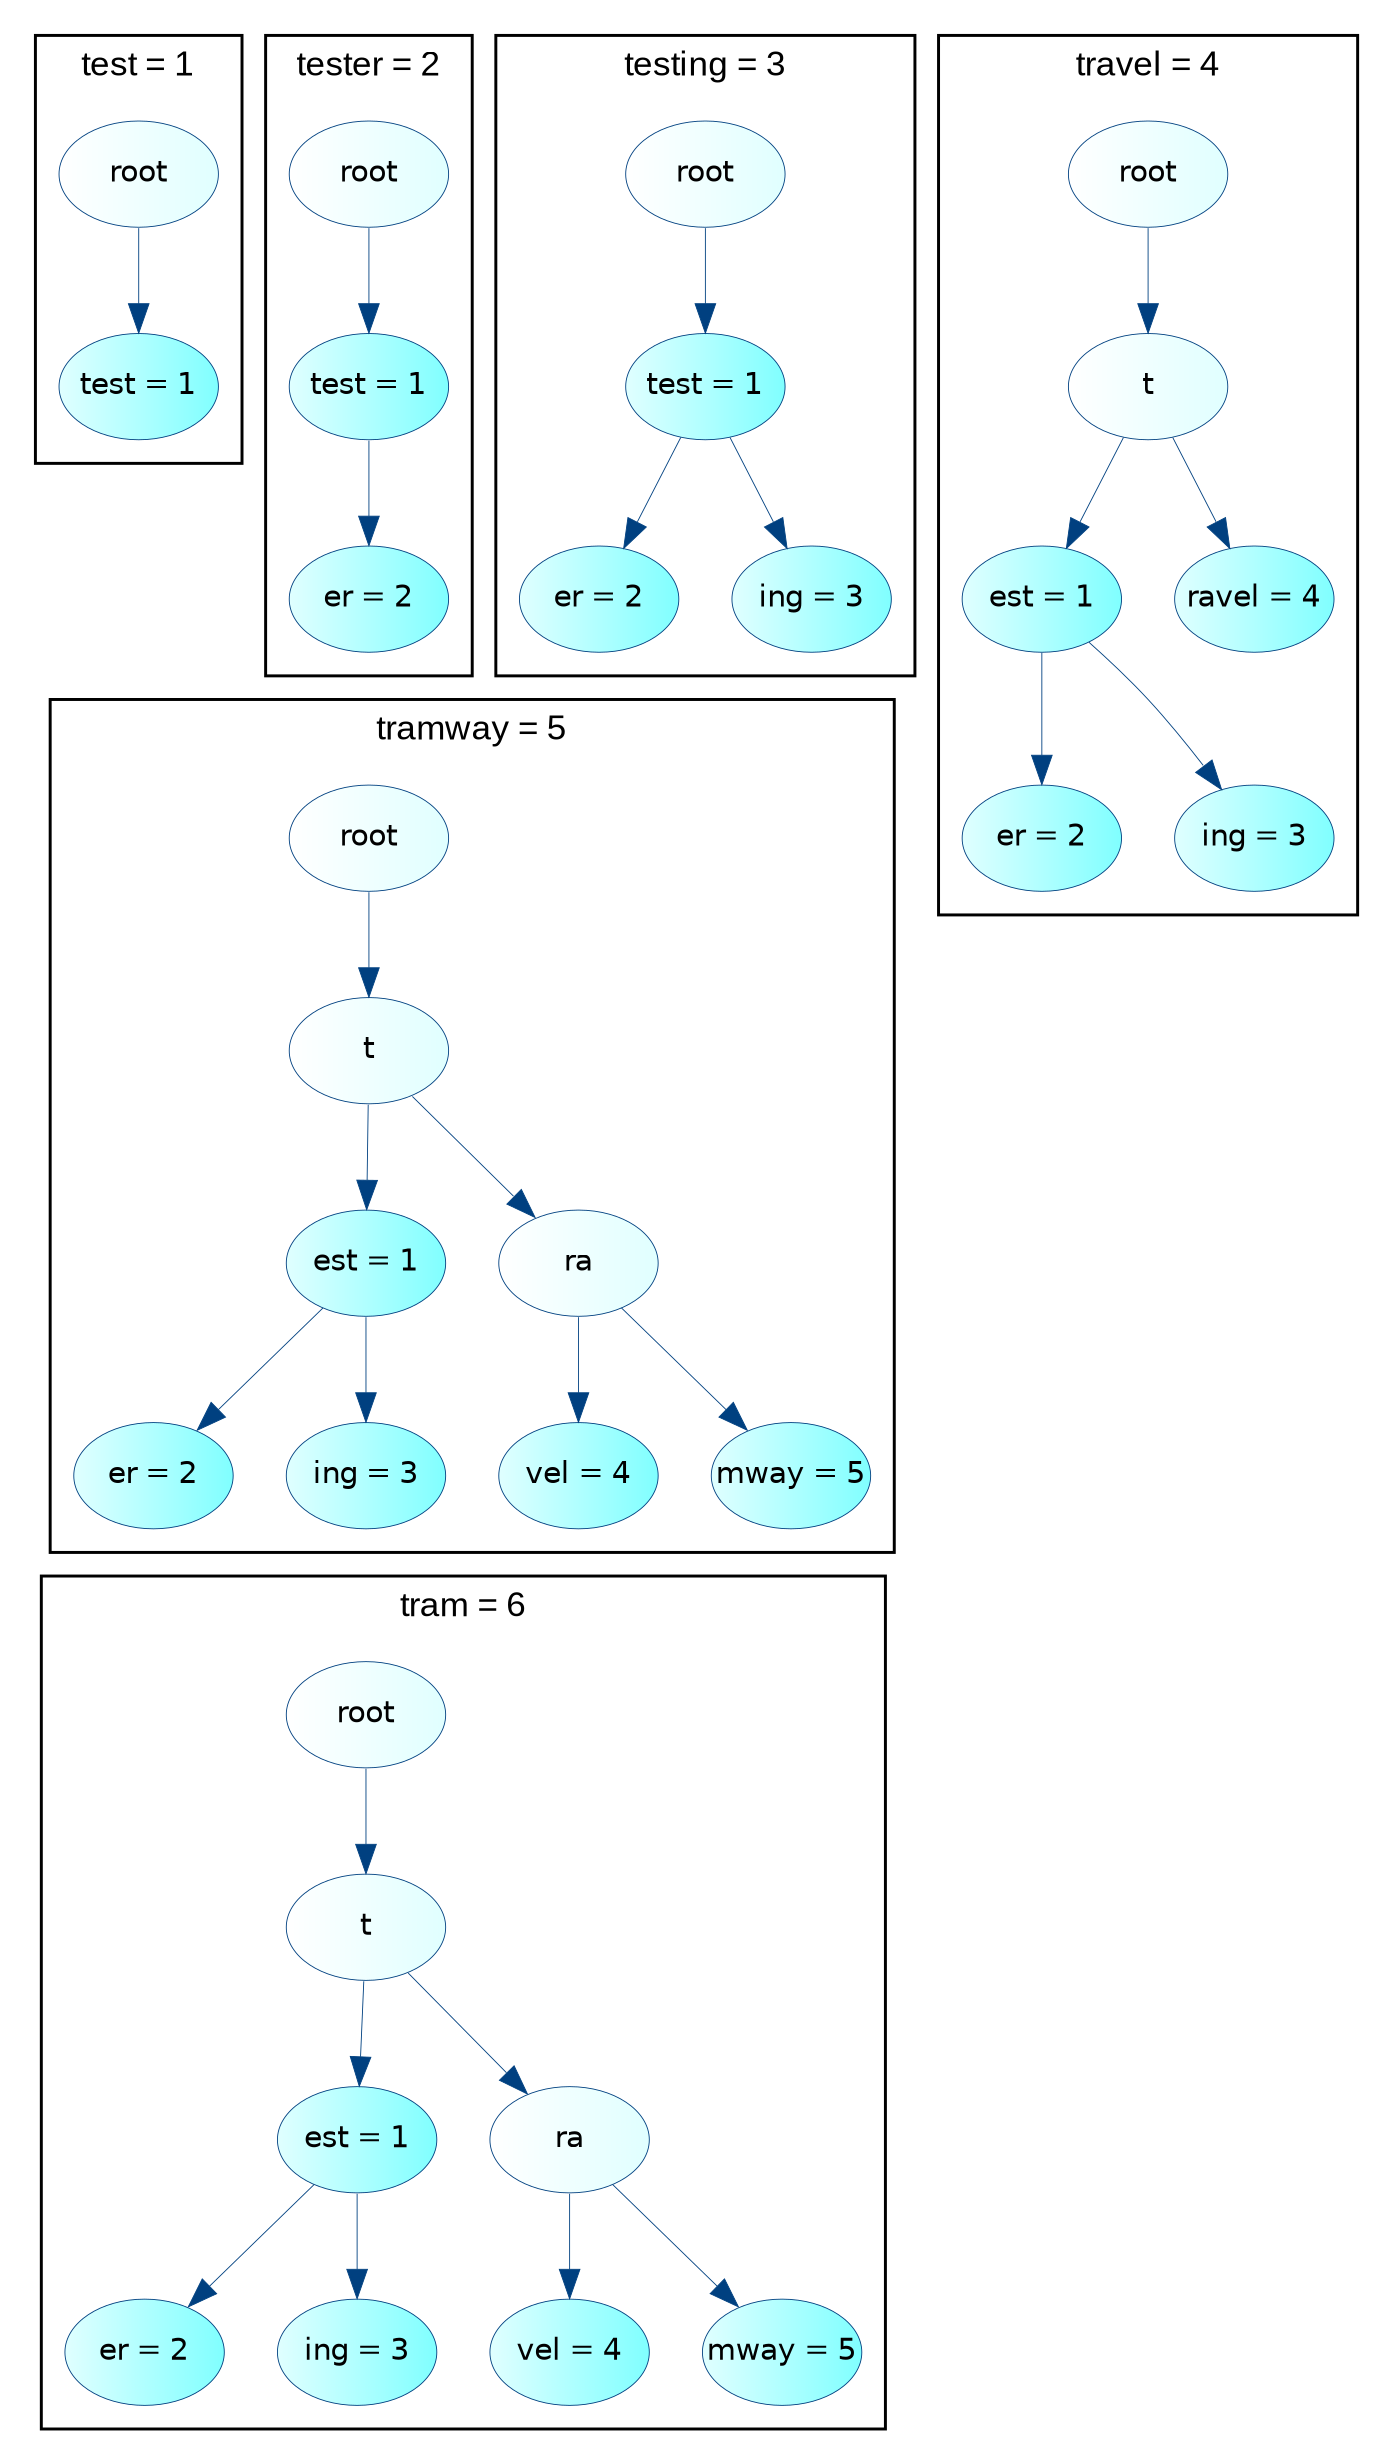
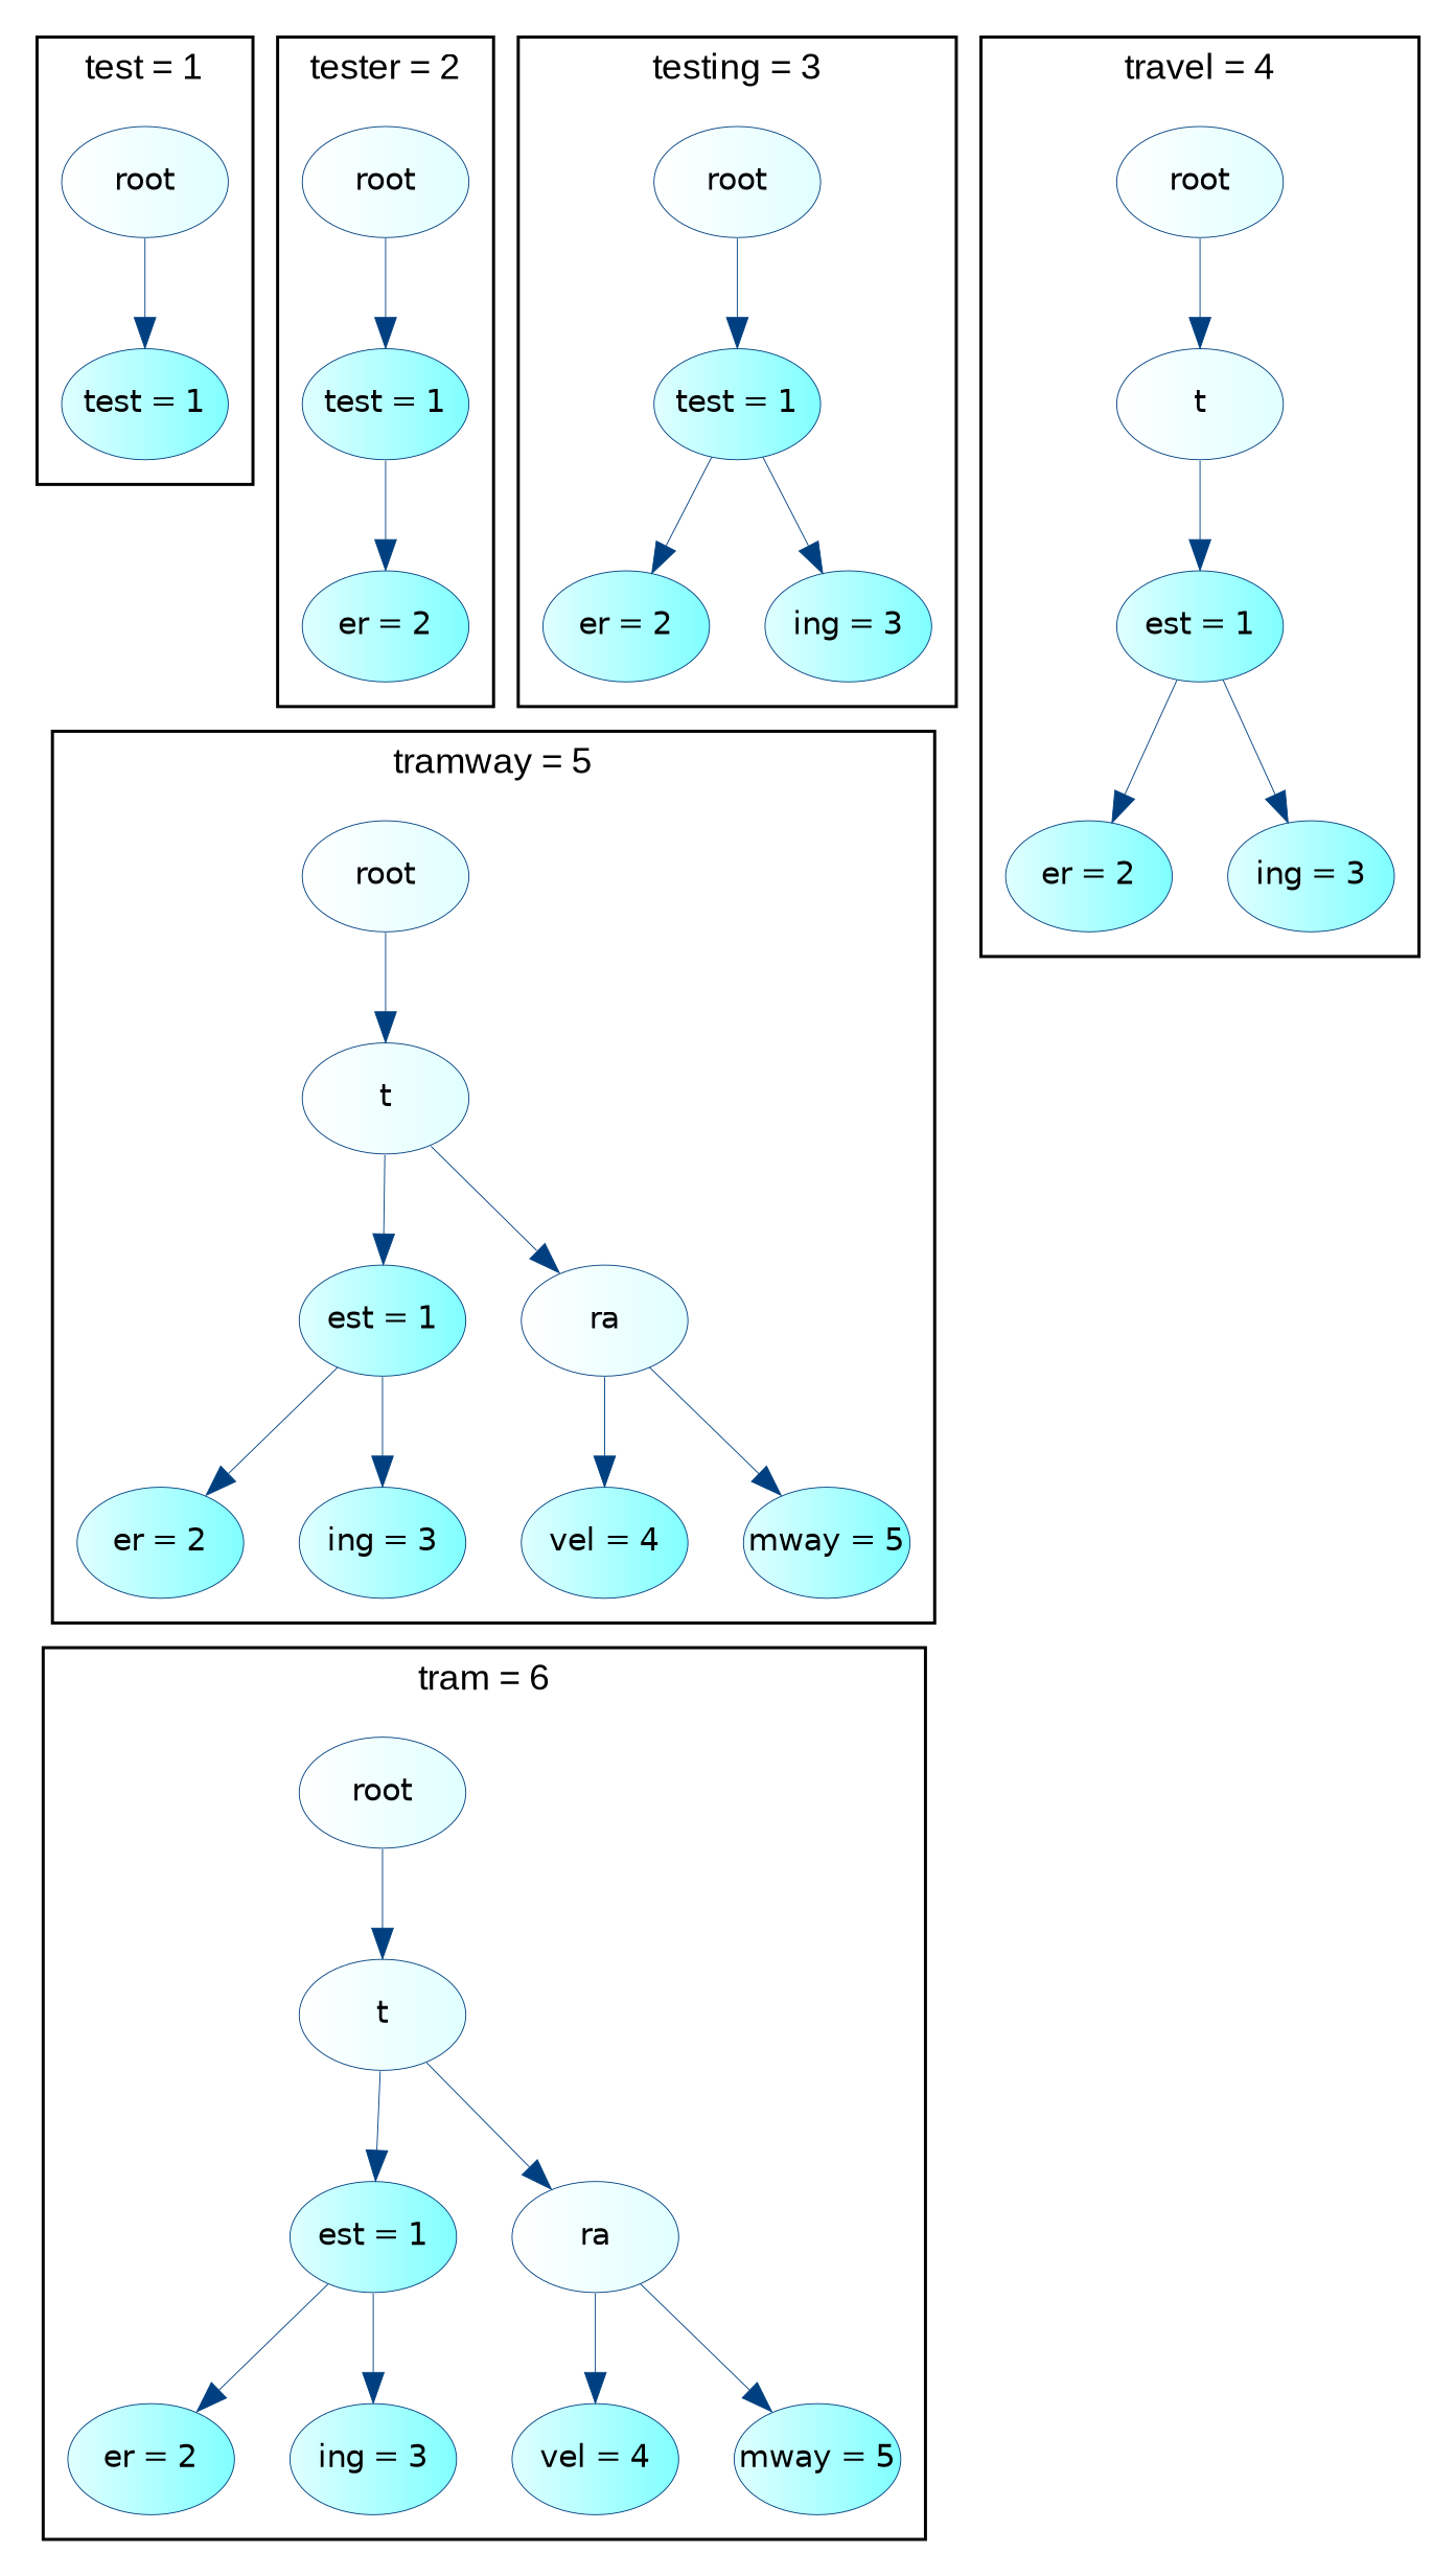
  digraph {
    bgcolor=white
    fontcolor=black
    fontname=Arial
    fontsize=12
    labelloc=t
    node [color="#004080" fillcolor="#e0ffff:#80ffff" fontcolor=black fontname=Helvetica fontsize=10 margin=0 penwidth=0.3 shape=oval style="rounded,filled"]
    edge [color="#004080" penwidth=0.3]
    n1 [fillcolor="#ffffff:#e0ffff" label=root]
    n2 [label="test = 1"]
    n3 [fillcolor="#ffffff:#e0ffff" label=root]
    n4 [label="test = 1"]
    n5 [label="er = 2"]
    n6 [fillcolor="#ffffff:#e0ffff" label=root]
    n7 [label="test = 1"]
    n8 [label="er = 2"]
    n9 [label="ing = 3"]
    n10 [fillcolor="#ffffff:#e0ffff" label=root]
    n11 [fillcolor="#ffffff:#e0ffff" label=t]
    n12 [label="est = 1"]
-   n13 [label="ravel = 4"]
    n14 [label="er = 2"]
    n15 [label="ing = 3"]
    n16 [fillcolor="#ffffff:#e0ffff" label=root]
    n17 [fillcolor="#ffffff:#e0ffff" label=t]
    n18 [label="est = 1"]
    n19 [fillcolor="#ffffff:#e0ffff" label=ra]
    n20 [label="er = 2"]
    n21 [label="ing = 3"]
    n22 [label="vel = 4"]
    n23 [label="mway = 5"]
    n24 [fillcolor="#ffffff:#e0ffff" label=root]
    n25 [fillcolor="#ffffff:#e0ffff" label=t]
    n26 [label="est = 1"]
    n27 [fillcolor="#ffffff:#e0ffff" label=ra]
    n28 [label="er = 2"]
    n29 [label="ing = 3"]
    n30 [label="vel = 4"]
    n31 [label="mway = 5"]
    subgraph cluster_1 {
      label="test = 1"
      n1
      n2
    }
    subgraph cluster_2 {
      label="tester = 2"
      n3
      n4
      n5
    }
    subgraph cluster_3 {
      label="testing = 3"
      n6
      n7
      n8
      n9
    }
    subgraph cluster_4 {
      label="travel = 4"
      n10
      n11
      n12
-     n13
      n14
      n15
    }
    subgraph cluster_5 {
      label="tramway = 5"
      n16
      n17
      n18
      n19
      n20
      n21
      n22
      n23
    }
    subgraph cluster_6 {
      label="tram = 6"
      n24
      n25
      n26
      n27
      n28
      n29
      n30
      n31
    }
    n1 -> n2
    n3 -> n4
    n4 -> n5
    n5 -> n16 [style=invis]
    n6 -> n7
    n7 -> n8
    n7 -> n9
    n10 -> n11
    n11 -> n12
-   n11 -> n13
    n12 -> n14
    n12 -> n15
    n16 -> n17
    n17 -> n18
    n17 -> n19
    n18 -> n20
    n18 -> n21
    n19 -> n22
    n19 -> n23
    n21 -> n24 [style=invis]
    n24 -> n25
    n25 -> n26
    n25 -> n27
    n26 -> n28
    n26 -> n29
    n27 -> n30
    n27 -> n31
  }
